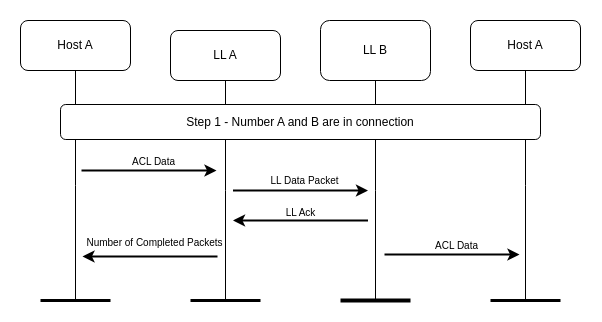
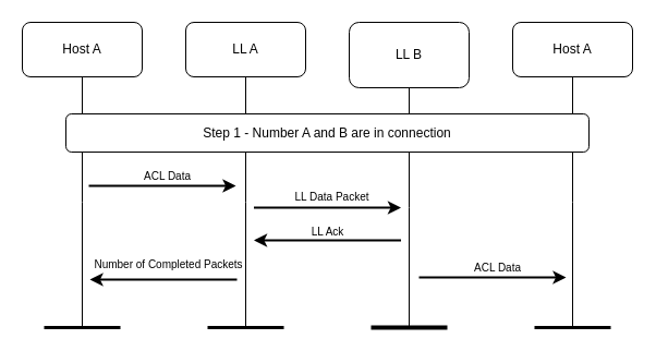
  <mxCell id="0" />
  <mxCell id="1" parent="0" />
  <mxCell id="2" style="edgeStyle=orthogonalEdgeStyle;rounded=0;orthogonalLoop=1;jettySize=auto;html=1;exitX=0.5;exitY=1;exitDx=0;exitDy=0;endArrow=none;endFill=0;" edge="1" parent="1" source="3"><mxGeometry relative="1" as="geometry"><mxPoint x="75" y="300" as="targetPoint" /></mxGeometry></mxCell>
  <mxCell id="3" value="Host A" style="rounded=1;whiteSpace=wrap;html=1;" vertex="1" parent="1"><mxGeometry x="20" y="20" width="110" height="50" as="geometry" /></mxCell>
  <mxCell id="4" style="edgeStyle=orthogonalEdgeStyle;rounded=0;orthogonalLoop=1;jettySize=auto;html=1;exitX=0.5;exitY=1;exitDx=0;exitDy=0;endArrow=none;endFill=0;" edge="1" parent="1" source="5"><mxGeometry relative="1" as="geometry"><mxPoint x="225" y="300" as="targetPoint" /></mxGeometry></mxCell>
- <mxCell id="5" value="&lt;div&gt;LL A&lt;/div&gt;" style="rounded=1;whiteSpace=wrap;html=1;" vertex="1" parent="1"><mxGeometry x="170" y="30" width="110" height="50" as="geometry" /></mxCell>
+ <mxCell id="5" value="&lt;div&gt;LL A&lt;/div&gt;" style="rounded=1;whiteSpace=wrap;html=1;" vertex="1" parent="1"><mxGeometry x="170" y="20" width="110" height="50" as="geometry" /></mxCell>
  <mxCell id="6" style="edgeStyle=orthogonalEdgeStyle;rounded=0;orthogonalLoop=1;jettySize=auto;html=1;exitX=0.5;exitY=1;exitDx=0;exitDy=0;endArrow=none;endFill=0;" edge="1" parent="1" source="7"><mxGeometry relative="1" as="geometry"><mxPoint x="375" y="300" as="targetPoint" /></mxGeometry></mxCell>
  <mxCell id="7" value="&lt;div&gt;LL B&lt;br&gt;&lt;/div&gt;" style="rounded=1;whiteSpace=wrap;html=1;" vertex="1" parent="1"><mxGeometry x="320" y="20" width="110" height="60" as="geometry" /></mxCell>
  <mxCell id="8" style="edgeStyle=orthogonalEdgeStyle;rounded=0;orthogonalLoop=1;jettySize=auto;html=1;exitX=0.5;exitY=1;exitDx=0;exitDy=0;endArrow=none;endFill=0;" edge="1" parent="1" source="9"><mxGeometry relative="1" as="geometry"><mxPoint x="525" y="300" as="targetPoint" /></mxGeometry></mxCell>
  <mxCell id="9" value="Host A" style="rounded=1;whiteSpace=wrap;html=1;" vertex="1" parent="1"><mxGeometry x="470" y="20" width="110" height="50" as="geometry" /></mxCell>
  <mxCell id="10" value="" style="endArrow=none;html=1;rounded=0;strokeWidth=3;" edge="1" parent="1"><mxGeometry width="50" height="50" relative="1" as="geometry"><mxPoint x="40" y="300" as="sourcePoint" /><mxPoint x="110" y="300" as="targetPoint" /></mxGeometry></mxCell>
  <mxCell id="11" value="" style="endArrow=none;html=1;rounded=0;strokeWidth=3;" edge="1" parent="1"><mxGeometry width="50" height="50" relative="1" as="geometry"><mxPoint x="190" y="300" as="sourcePoint" /><mxPoint x="260" y="300" as="targetPoint" /></mxGeometry></mxCell>
  <mxCell id="12" value="" style="endArrow=none;html=1;rounded=0;strokeWidth=4;" edge="1" parent="1"><mxGeometry width="50" height="50" relative="1" as="geometry"><mxPoint x="340" y="300" as="sourcePoint" /><mxPoint x="410" y="300" as="targetPoint" /></mxGeometry></mxCell>
  <mxCell id="13" value="" style="endArrow=none;html=1;rounded=0;strokeWidth=3;" edge="1" parent="1"><mxGeometry width="50" height="50" relative="1" as="geometry"><mxPoint x="490" y="300" as="sourcePoint" /><mxPoint x="560" y="300" as="targetPoint" /></mxGeometry></mxCell>
  <mxCell id="14" value="Step 1 - Number A and B are in connection" style="rounded=1;whiteSpace=wrap;html=1;" vertex="1" parent="1"><mxGeometry x="60" y="104" width="480" height="35" as="geometry" /></mxCell>
  <mxCell id="15" value="" style="endArrow=classic;html=1;rounded=0;strokeWidth=2;" edge="1" parent="1"><mxGeometry width="50" height="50" relative="1" as="geometry"><mxPoint x="81" y="170" as="sourcePoint" /><mxPoint x="216" y="170" as="targetPoint" /></mxGeometry></mxCell>
  <mxCell id="16" value="ACL Data" style="edgeLabel;html=1;align=center;verticalAlign=middle;resizable=0;points=[];fontSize=10;" vertex="1" connectable="0" parent="15"><mxGeometry x="0.167" y="1" relative="1" as="geometry"><mxPoint x="-8" y="-9" as="offset" /></mxGeometry></mxCell>
  <mxCell id="17" value="" style="endArrow=classic;html=1;rounded=0;strokeWidth=2;" edge="1" parent="1"><mxGeometry width="50" height="50" relative="1" as="geometry"><mxPoint x="232.5" y="190" as="sourcePoint" /><mxPoint x="367.5" y="190" as="targetPoint" /></mxGeometry></mxCell>
  <mxCell id="18" value="LL Data Packet" style="edgeLabel;html=1;align=center;verticalAlign=middle;resizable=0;points=[];fontSize=10;" vertex="1" connectable="0" parent="17"><mxGeometry x="0.167" y="1" relative="1" as="geometry"><mxPoint x="-8" y="-10" as="offset" /></mxGeometry></mxCell>
  <mxCell id="19" value="" style="endArrow=classic;html=1;rounded=0;strokeWidth=2;" edge="1" parent="1"><mxGeometry width="50" height="50" relative="1" as="geometry"><mxPoint x="367.5" y="220" as="sourcePoint" /><mxPoint x="232.5" y="220" as="targetPoint" /></mxGeometry></mxCell>
  <mxCell id="20" value="LL Ack" style="edgeLabel;html=1;align=center;verticalAlign=middle;resizable=0;points=[];fontSize=10;" vertex="1" connectable="0" parent="19"><mxGeometry x="0.167" y="1" relative="1" as="geometry"><mxPoint x="11" y="-10" as="offset" /></mxGeometry></mxCell>
  <mxCell id="21" value="" style="endArrow=classic;html=1;rounded=0;strokeWidth=2;" edge="1" parent="1"><mxGeometry width="50" height="50" relative="1" as="geometry"><mxPoint x="217" y="256" as="sourcePoint" /><mxPoint x="82" y="256" as="targetPoint" /></mxGeometry></mxCell>
  <mxCell id="22" value="Number of Completed Packets" style="edgeLabel;html=1;align=center;verticalAlign=middle;resizable=0;points=[];fontSize=10;" vertex="1" connectable="0" parent="21"><mxGeometry x="0.167" y="1" relative="1" as="geometry"><mxPoint x="15" y="-16" as="offset" /></mxGeometry></mxCell>
  <mxCell id="23" value="" style="endArrow=classic;html=1;rounded=0;strokeWidth=2;" edge="1" parent="1"><mxGeometry width="50" height="50" relative="1" as="geometry"><mxPoint x="384" y="254" as="sourcePoint" /><mxPoint x="519" y="254" as="targetPoint" /></mxGeometry></mxCell>
  <mxCell id="24" value="ACL Data" style="edgeLabel;html=1;align=center;verticalAlign=middle;resizable=0;points=[];fontSize=10;" vertex="1" connectable="0" parent="23"><mxGeometry x="0.167" y="1" relative="1" as="geometry"><mxPoint x="-8" y="-9" as="offset" /></mxGeometry></mxCell>
